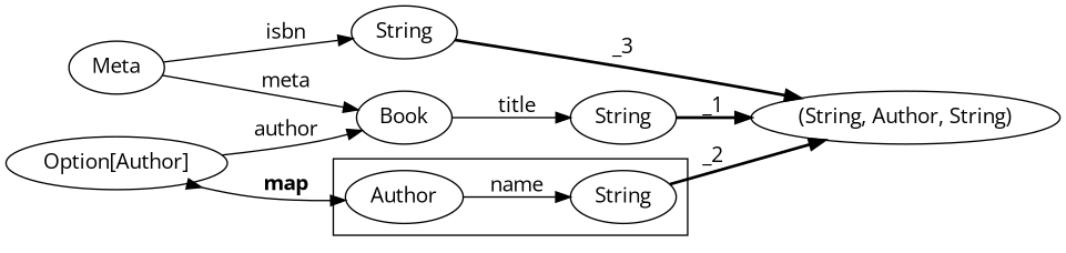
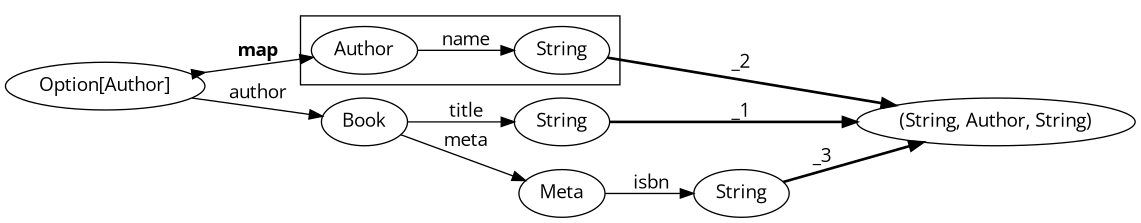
  digraph {
    fontname="Open Sans"
    rankdir=LR
    node [fontname="Open Sans"]
    edge [fontname="Open Sans" arrowtail=inv dir=forward]
    n1 [label=Author]
    n2 [label=String]
    n3 [label="(String, Author, String)"]
    n4 [label=Book]
    n5 [label=String]
    n6 [label=Meta]
    n7 [label="Option[Author]"]
    n8 [label=String]
    subgraph cluster_1 {
      n1
      n2
    }
    n1 -> n2 [label=name arrowtail="" dir=""]
    n2 -> n3 [label=_2 style=bold]
    n4 -> n5 [label=title arrowtail="" dir=""]
-   n6 -> n4 [label=meta]
+   n4 -> n6 [label=meta]
    n5 -> n3 [label=_1 style=bold]
    n6 -> n8 [label=isbn]
    n7 -> n1 [dir=both label=<<b>map</b>>]
    n7 -> n4 [label=author arrowtail="" dir=""]
    n8 -> n3 [label=_3 style=bold]
  }
